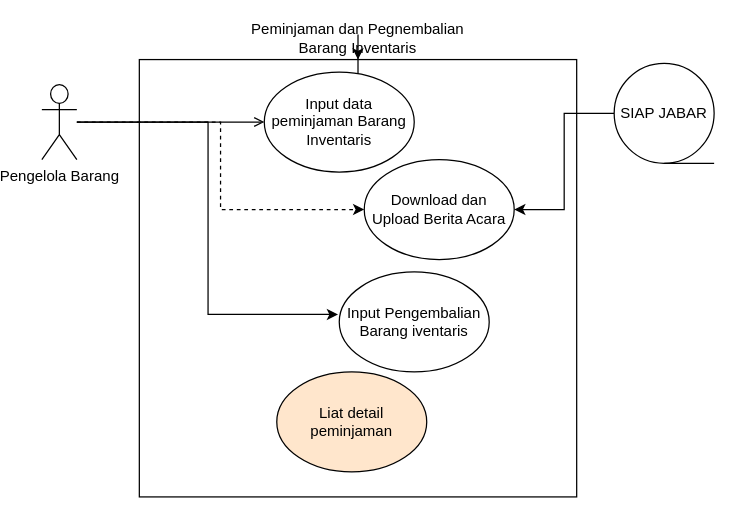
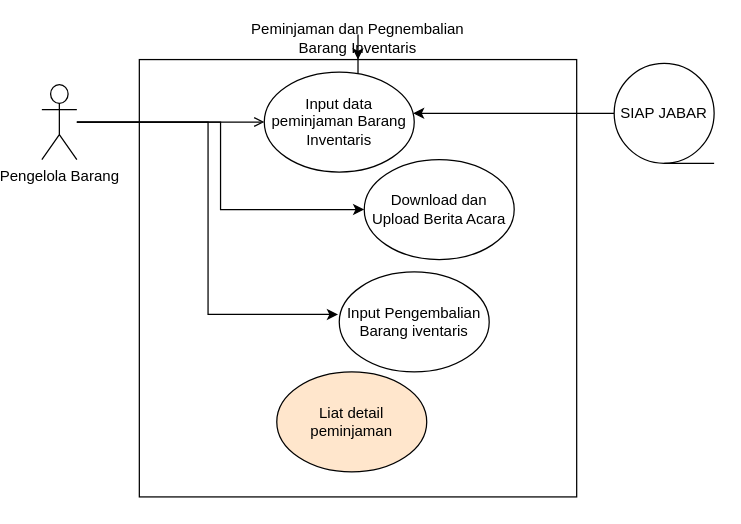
  <mxCell id="0" />
  <mxCell id="1" parent="0" />
  <mxCell id="2" value="" style="whiteSpace=wrap;html=1;aspect=fixed;" vertex="1" parent="1"><mxGeometry x="98" y="47" width="350" height="350" as="geometry" /></mxCell>
  <mxCell id="3" style="edgeStyle=orthogonalEdgeStyle;rounded=0;orthogonalLoop=1;jettySize=auto;html=1;entryX=0;entryY=0.5;entryDx=0;entryDy=0;endArrow=open;" edge="1" parent="1" source="6" target="9"><mxGeometry relative="1" as="geometry" /></mxCell>
- <mxCell id="4" style="edgeStyle=orthogonalEdgeStyle;rounded=0;orthogonalLoop=1;jettySize=auto;html=1;dashed=1;" edge="1" parent="1" source="6" target="10"><mxGeometry relative="1" as="geometry" /></mxCell>
+ <mxCell id="4" style="edgeStyle=orthogonalEdgeStyle;rounded=0;orthogonalLoop=1;jettySize=auto;html=1;" edge="1" parent="1" source="6" target="10"><mxGeometry relative="1" as="geometry" /></mxCell>
  <mxCell id="5" style="edgeStyle=orthogonalEdgeStyle;rounded=0;orthogonalLoop=1;jettySize=auto;html=1;entryX=-0.008;entryY=0.425;entryDx=0;entryDy=0;entryPerimeter=0;" edge="1" parent="1" source="6" target="11"><mxGeometry relative="1" as="geometry" /></mxCell>
  <mxCell id="6" value="Pengelola Barang" style="shape=umlActor;verticalLabelPosition=bottom;verticalAlign=top;html=1;outlineConnect=0;" vertex="1" parent="1"><mxGeometry x="20" y="67" width="28" height="60" as="geometry" /></mxCell>
  <mxCell id="7" value="" style="edgeStyle=orthogonalEdgeStyle;rounded=0;orthogonalLoop=1;jettySize=auto;html=1;" edge="1" parent="1" source="8" target="2"><mxGeometry relative="1" as="geometry" /></mxCell>
  <mxCell id="8" value="Peminjaman dan Pegnembalian Barang Inventaris" style="text;html=1;strokeColor=none;fillColor=none;align=center;verticalAlign=middle;whiteSpace=wrap;rounded=0;" vertex="1" parent="1"><mxGeometry x="178" y="20" width="190" height="20" as="geometry" /></mxCell>
  <mxCell id="9" value="Input data peminjaman Barang Inventaris" style="ellipse;whiteSpace=wrap;html=1;" vertex="1" parent="1"><mxGeometry x="198" y="57" width="120" height="80" as="geometry" /></mxCell>
  <mxCell id="10" value="Download dan Upload Berita Acara" style="ellipse;whiteSpace=wrap;html=1;" vertex="1" parent="1"><mxGeometry x="278" y="127" width="120" height="80" as="geometry" /></mxCell>
  <mxCell id="11" value="Input Pengembalian Barang iventaris" style="ellipse;whiteSpace=wrap;html=1;" vertex="1" parent="1"><mxGeometry x="258" y="217" width="120" height="80" as="geometry" /></mxCell>
  <mxCell id="12" value="Liat detail peminjaman" style="ellipse;whiteSpace=wrap;html=1;fillColor=#ffe6cc;" vertex="1" parent="1"><mxGeometry x="208" y="297" width="120" height="80" as="geometry" /></mxCell>
- <mxCell id="13" style="edgeStyle=orthogonalEdgeStyle;rounded=0;orthogonalLoop=1;jettySize=auto;html=1;" edge="1" parent="1" source="14" target="10"><mxGeometry relative="1" as="geometry" /></mxCell>
+ <mxCell id="13" style="edgeStyle=orthogonalEdgeStyle;rounded=0;orthogonalLoop=1;jettySize=auto;html=1;entryX=0.992;entryY=0.413;entryDx=0;entryDy=0;entryPerimeter=0;" edge="1" parent="1" source="14" target="9"><mxGeometry relative="1" as="geometry" /></mxCell>
  <mxCell id="14" value="SIAP JABAR" style="shape=tapeData;whiteSpace=wrap;html=1;perimeter=ellipsePerimeter;" vertex="1" parent="1"><mxGeometry x="478" y="50" width="80" height="80" as="geometry" /></mxCell>
